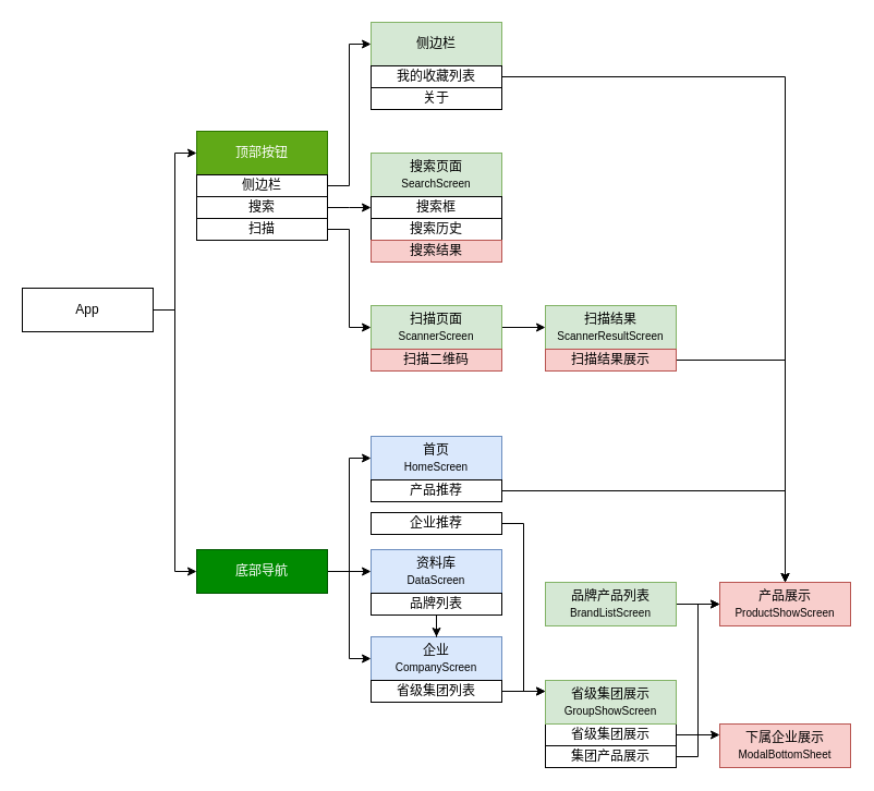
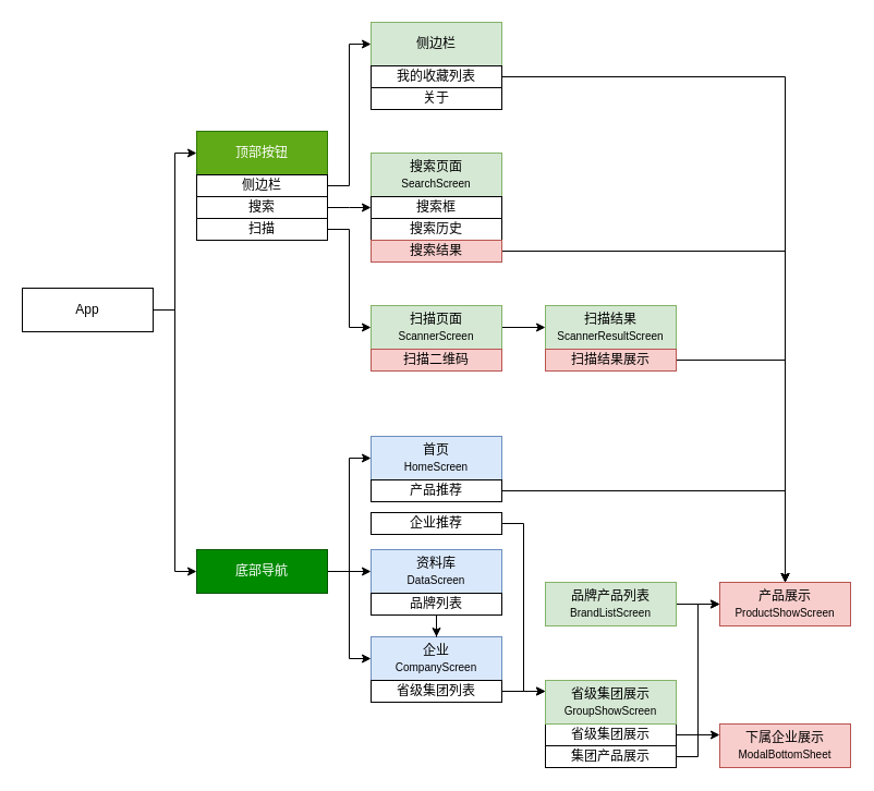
  <mxCell id="0" />
  <mxCell id="1" parent="0" />
  <mxCell id="2" style="edgeStyle=orthogonalEdgeStyle;rounded=0;orthogonalLoop=1;jettySize=auto;html=1;entryX=0;entryY=0.5;entryDx=0;entryDy=0;" parent="1" source="4" target="13" edge="1"><mxGeometry relative="1" as="geometry" /></mxCell>
  <mxCell id="3" style="edgeStyle=orthogonalEdgeStyle;rounded=0;orthogonalLoop=1;jettySize=auto;html=1;entryX=0;entryY=0.5;entryDx=0;entryDy=0;" parent="1" source="4" target="6" edge="1"><mxGeometry relative="1" as="geometry" /></mxCell>
  <mxCell id="4" value="App" style="rounded=0;whiteSpace=wrap;html=1;" parent="1" vertex="1"><mxGeometry x="20" y="264" width="120" height="40" as="geometry" /></mxCell>
  <mxCell id="5" value="侧边栏" style="rounded=0;whiteSpace=wrap;html=1;fillColor=#d5e8d4;strokeColor=#82b366;" parent="1" vertex="1"><mxGeometry x="340" y="20" width="120" height="40" as="geometry" /></mxCell>
  <mxCell id="6" value="顶部按钮" style="rounded=0;whiteSpace=wrap;html=1;fillColor=#60a917;fontColor=#ffffff;strokeColor=#2D7600;" parent="1" vertex="1"><mxGeometry x="180" y="120" width="120" height="40" as="geometry" /></mxCell>
  <mxCell id="7" value="首页&lt;br&gt;&lt;font style=&quot;font-size: 10px;&quot;&gt;HomeScreen&lt;/font&gt;" style="rounded=0;whiteSpace=wrap;html=1;fillColor=#dae8fc;strokeColor=#6c8ebf;" parent="1" vertex="1"><mxGeometry x="340" y="400" width="120" height="40" as="geometry" /></mxCell>
  <mxCell id="8" value="资料库&lt;div&gt;&lt;font size=&quot;1&quot;&gt;DataScreen&lt;/font&gt;&lt;/div&gt;" style="rounded=0;whiteSpace=wrap;html=1;fillColor=#dae8fc;strokeColor=#6c8ebf;" parent="1" vertex="1"><mxGeometry x="340" y="504" width="120" height="40" as="geometry" /></mxCell>
  <mxCell id="9" value="企业&lt;br&gt;&lt;span style=&quot;font-size: 10px;&quot;&gt;CompanyScreen&lt;/span&gt;" style="rounded=0;whiteSpace=wrap;html=1;fillColor=#dae8fc;strokeColor=#6c8ebf;" parent="1" vertex="1"><mxGeometry x="340" y="584" width="120" height="40" as="geometry" /></mxCell>
  <mxCell id="10" value="" style="edgeStyle=orthogonalEdgeStyle;rounded=0;orthogonalLoop=1;jettySize=auto;html=1;" parent="1" source="13" target="8" edge="1"><mxGeometry relative="1" as="geometry" /></mxCell>
  <mxCell id="11" style="edgeStyle=orthogonalEdgeStyle;rounded=0;orthogonalLoop=1;jettySize=auto;html=1;entryX=0;entryY=0.5;entryDx=0;entryDy=0;" parent="1" source="13" target="7" edge="1"><mxGeometry relative="1" as="geometry" /></mxCell>
  <mxCell id="12" style="edgeStyle=orthogonalEdgeStyle;rounded=0;orthogonalLoop=1;jettySize=auto;html=1;entryX=0;entryY=0.5;entryDx=0;entryDy=0;" parent="1" source="13" target="9" edge="1"><mxGeometry relative="1" as="geometry" /></mxCell>
  <mxCell id="13" value="底部导航" style="rounded=0;whiteSpace=wrap;html=1;fillColor=#008a00;fontColor=#ffffff;strokeColor=#005700;" parent="1" vertex="1"><mxGeometry x="180" y="504" width="120" height="40" as="geometry" /></mxCell>
  <mxCell id="14" value="&lt;div&gt;&lt;font&gt;搜索页面&lt;/font&gt;&lt;/div&gt;&lt;font style=&quot;font-size: 10px;&quot;&gt;SearchScreen&lt;/font&gt;" style="rounded=0;whiteSpace=wrap;html=1;fillColor=#d5e8d4;strokeColor=#82b366;" parent="1" vertex="1"><mxGeometry x="340" y="140" width="120" height="40" as="geometry" /></mxCell>
  <mxCell id="15" value="" style="edgeStyle=orthogonalEdgeStyle;rounded=0;orthogonalLoop=1;jettySize=auto;html=1;entryX=0;entryY=0.5;entryDx=0;entryDy=0;" parent="1" source="16" target="39" edge="1"><mxGeometry relative="1" as="geometry"><Array as="points" /></mxGeometry></mxCell>
  <mxCell id="16" value="&lt;div&gt;扫描页面&lt;/div&gt;&lt;font style=&quot;font-size: 10px;&quot;&gt;ScannerScreen&lt;/font&gt;" style="rounded=0;whiteSpace=wrap;html=1;fillColor=#d5e8d4;strokeColor=#82b366;" parent="1" vertex="1"><mxGeometry x="340" y="280" width="120" height="40" as="geometry" /></mxCell>
  <mxCell id="17" value="" style="edgeStyle=orthogonalEdgeStyle;rounded=0;orthogonalLoop=1;jettySize=auto;html=1;" parent="1" source="18" target="9" edge="1"><mxGeometry relative="1" as="geometry" /></mxCell>
  <mxCell id="18" value="品牌列表" style="rounded=0;whiteSpace=wrap;html=1;" parent="1" vertex="1"><mxGeometry x="340" y="544" width="120" height="20" as="geometry" /></mxCell>
  <mxCell id="19" value="" style="edgeStyle=orthogonalEdgeStyle;rounded=0;orthogonalLoop=1;jettySize=auto;html=1;" parent="1" source="20" target="26" edge="1"><mxGeometry relative="1" as="geometry" /></mxCell>
  <mxCell id="20" value="品牌产品列表&lt;br&gt;&lt;font style=&quot;font-size: 10px;&quot;&gt;BrandListScreen&lt;/font&gt;" style="rounded=0;whiteSpace=wrap;html=1;fillColor=#d5e8d4;strokeColor=#82b366;" parent="1" vertex="1"><mxGeometry x="500" y="534" width="120" height="40" as="geometry" /></mxCell>
  <mxCell id="21" style="edgeStyle=orthogonalEdgeStyle;rounded=0;orthogonalLoop=1;jettySize=auto;html=1;entryX=0;entryY=0.25;entryDx=0;entryDy=0;" parent="1" source="22" target="29" edge="1"><mxGeometry relative="1" as="geometry" /></mxCell>
  <mxCell id="22" value="省级集团列表" style="rounded=0;whiteSpace=wrap;html=1;" parent="1" vertex="1"><mxGeometry x="340" y="624" width="120" height="20" as="geometry" /></mxCell>
  <mxCell id="23" style="edgeStyle=orthogonalEdgeStyle;rounded=0;orthogonalLoop=1;jettySize=auto;html=1;entryX=0;entryY=0.5;entryDx=0;entryDy=0;" parent="1" source="24" target="26" edge="1"><mxGeometry relative="1" as="geometry" /></mxCell>
  <mxCell id="24" value="集团产品展示" style="rounded=0;whiteSpace=wrap;html=1;" parent="1" vertex="1"><mxGeometry x="500" y="684" width="120" height="20" as="geometry" /></mxCell>
  <mxCell id="25" value="下属企业展示&lt;br&gt;&lt;font style=&quot;font-size: 10px;&quot;&gt;ModalBottomSheet&lt;/font&gt;" style="rounded=0;whiteSpace=wrap;html=1;fillColor=#f8cecc;strokeColor=#b85450;" parent="1" vertex="1"><mxGeometry x="660" y="664" width="120" height="40" as="geometry" /></mxCell>
  <mxCell id="26" value="产品展示&lt;br&gt;&lt;font style=&quot;font-size: 10px;&quot;&gt;ProductShowScreen&lt;/font&gt;" style="rounded=0;whiteSpace=wrap;html=1;fillColor=#f8cecc;strokeColor=#b85450;" parent="1" vertex="1"><mxGeometry x="660" y="534" width="120" height="40" as="geometry" /></mxCell>
  <mxCell id="27" style="edgeStyle=orthogonalEdgeStyle;rounded=0;orthogonalLoop=1;jettySize=auto;html=1;entryX=0;entryY=0.25;entryDx=0;entryDy=0;" parent="1" source="28" target="25" edge="1"><mxGeometry relative="1" as="geometry" /></mxCell>
  <mxCell id="28" value="省级集团展示" style="rounded=0;whiteSpace=wrap;html=1;" parent="1" vertex="1"><mxGeometry x="500" y="664" width="120" height="20" as="geometry" /></mxCell>
  <mxCell id="29" value="省级集团展示&lt;br&gt;&lt;font style=&quot;font-size: 10px;&quot;&gt;GroupShowScreen&lt;/font&gt;" style="rounded=0;whiteSpace=wrap;html=1;fillColor=#d5e8d4;strokeColor=#82b366;" parent="1" vertex="1"><mxGeometry x="500" y="624" width="120" height="40" as="geometry" /></mxCell>
  <mxCell id="30" style="edgeStyle=orthogonalEdgeStyle;rounded=0;orthogonalLoop=1;jettySize=auto;html=1;entryX=0.5;entryY=0;entryDx=0;entryDy=0;" parent="1" source="31" target="26" edge="1"><mxGeometry relative="1" as="geometry" /></mxCell>
  <mxCell id="31" value="产品推荐" style="rounded=0;whiteSpace=wrap;html=1;" parent="1" vertex="1"><mxGeometry x="340" y="440" width="120" height="20" as="geometry" /></mxCell>
  <mxCell id="32" style="edgeStyle=orthogonalEdgeStyle;rounded=0;orthogonalLoop=1;jettySize=auto;html=1;entryX=0;entryY=0.25;entryDx=0;entryDy=0;" parent="1" source="33" target="29" edge="1"><mxGeometry relative="1" as="geometry"><mxPoint x="490" y="650" as="targetPoint" /></mxGeometry></mxCell>
  <mxCell id="33" value="企业推荐" style="rounded=0;whiteSpace=wrap;html=1;" parent="1" vertex="1"><mxGeometry x="340" y="470" width="120" height="20" as="geometry" /></mxCell>
  <mxCell id="34" value="搜索框" style="rounded=0;whiteSpace=wrap;html=1;" parent="1" vertex="1"><mxGeometry x="340" y="180" width="120" height="20" as="geometry" /></mxCell>
  <mxCell id="35" value="搜索历史" style="rounded=0;whiteSpace=wrap;html=1;" parent="1" vertex="1"><mxGeometry x="340" y="200" width="120" height="20" as="geometry" /></mxCell>
+ <mxCell id="36" style="edgeStyle=orthogonalEdgeStyle;rounded=0;orthogonalLoop=1;jettySize=auto;html=1;entryX=0.5;entryY=0;entryDx=0;entryDy=0;" parent="1" source="37" target="26" edge="1"><mxGeometry relative="1" as="geometry" /></mxCell>
  <mxCell id="37" value="搜索结果" style="rounded=0;whiteSpace=wrap;html=1;fillColor=#f8cecc;strokeColor=#b85450;" parent="1" vertex="1"><mxGeometry x="340" y="220" width="120" height="20" as="geometry" /></mxCell>
  <mxCell id="38" value="扫描二维码" style="rounded=0;whiteSpace=wrap;html=1;fillColor=#f8cecc;strokeColor=#b85450;" parent="1" vertex="1"><mxGeometry x="340" y="320" width="120" height="20" as="geometry" /></mxCell>
  <mxCell id="39" value="&lt;div&gt;扫描结果&lt;/div&gt;&lt;font style=&quot;font-size: 10px;&quot;&gt;ScannerResultScreen&lt;/font&gt;" style="rounded=0;whiteSpace=wrap;html=1;fillColor=#d5e8d4;strokeColor=#82b366;" parent="1" vertex="1"><mxGeometry x="500" y="280" width="120" height="40" as="geometry" /></mxCell>
  <mxCell id="40" style="edgeStyle=orthogonalEdgeStyle;rounded=0;orthogonalLoop=1;jettySize=auto;html=1;" parent="1" source="41" target="26" edge="1"><mxGeometry relative="1" as="geometry" /></mxCell>
  <mxCell id="41" value="扫描结果展示" style="rounded=0;whiteSpace=wrap;html=1;fillColor=#f8cecc;strokeColor=#b85450;" parent="1" vertex="1"><mxGeometry x="500" y="320" width="120" height="20" as="geometry" /></mxCell>
  <mxCell id="42" style="edgeStyle=orthogonalEdgeStyle;rounded=0;orthogonalLoop=1;jettySize=auto;html=1;entryX=0;entryY=0.5;entryDx=0;entryDy=0;" parent="1" source="43" target="5" edge="1"><mxGeometry relative="1" as="geometry" /></mxCell>
  <mxCell id="43" value="侧边栏" style="rounded=0;whiteSpace=wrap;html=1;" parent="1" vertex="1"><mxGeometry x="180" y="160" width="120" height="20" as="geometry" /></mxCell>
  <mxCell id="44" value="" style="edgeStyle=orthogonalEdgeStyle;rounded=0;orthogonalLoop=1;jettySize=auto;html=1;" parent="1" source="45" edge="1"><mxGeometry relative="1" as="geometry"><mxPoint x="340" y="190" as="targetPoint" /></mxGeometry></mxCell>
  <mxCell id="45" value="搜索" style="rounded=0;whiteSpace=wrap;html=1;" parent="1" vertex="1"><mxGeometry x="180" y="180" width="120" height="20" as="geometry" /></mxCell>
  <mxCell id="46" style="edgeStyle=orthogonalEdgeStyle;rounded=0;orthogonalLoop=1;jettySize=auto;html=1;entryX=0;entryY=0.5;entryDx=0;entryDy=0;" parent="1" source="47" target="16" edge="1"><mxGeometry relative="1" as="geometry" /></mxCell>
  <mxCell id="47" value="扫描" style="rounded=0;whiteSpace=wrap;html=1;" parent="1" vertex="1"><mxGeometry x="180" y="200" width="120" height="20" as="geometry" /></mxCell>
  <mxCell id="48" value="" style="edgeStyle=orthogonalEdgeStyle;rounded=0;orthogonalLoop=1;jettySize=auto;html=1;entryX=0.5;entryY=0;entryDx=0;entryDy=0;" parent="1" source="49" target="26" edge="1"><mxGeometry relative="1" as="geometry"><mxPoint x="500" y="70" as="targetPoint" /></mxGeometry></mxCell>
  <mxCell id="49" value="我的收藏列表" style="rounded=0;whiteSpace=wrap;html=1;" parent="1" vertex="1"><mxGeometry x="340" y="60" width="120" height="20" as="geometry" /></mxCell>
  <mxCell id="50" value="关于" style="rounded=0;whiteSpace=wrap;html=1;" parent="1" vertex="1"><mxGeometry x="340" y="80" width="120" height="20" as="geometry" /></mxCell>
